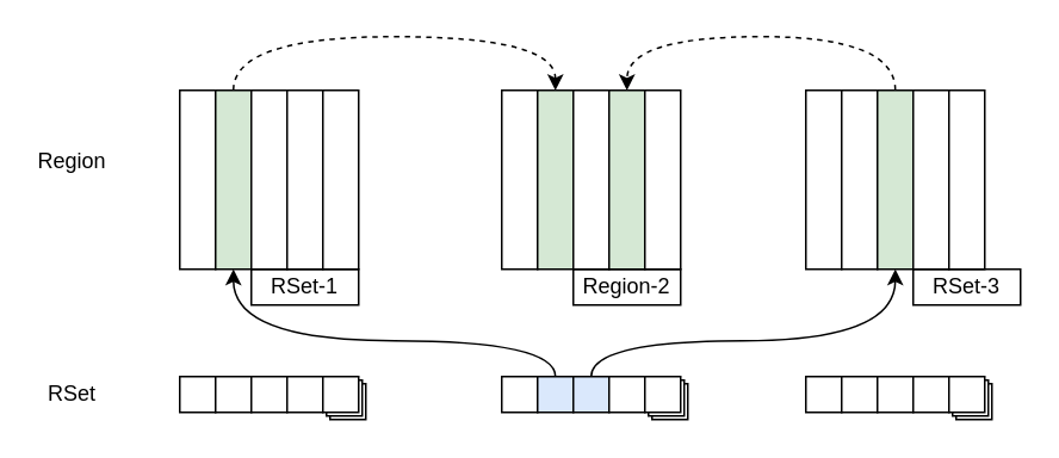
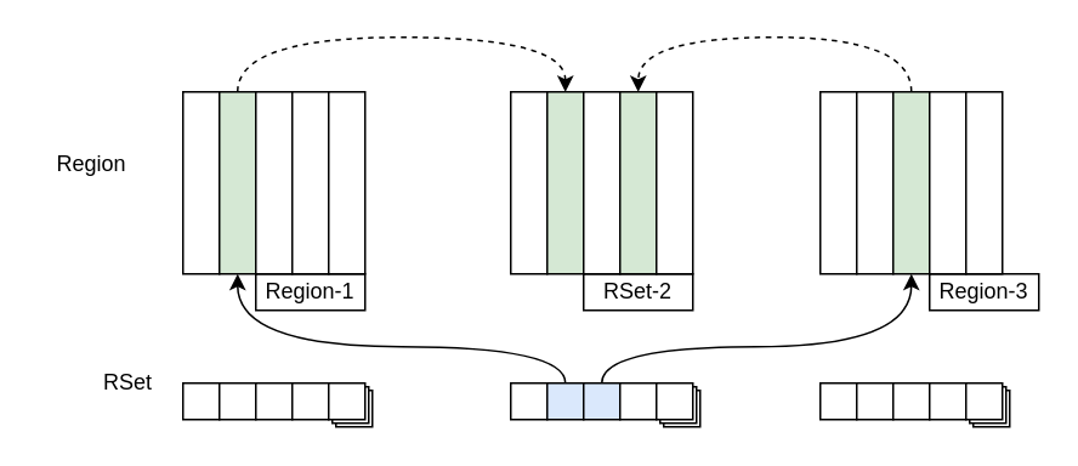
  <mxCell id="0" />
  <mxCell id="1" parent="0" />
  <mxCell id="2" value="" style="rounded=0;whiteSpace=wrap;html=1;" parent="1" vertex="1"><mxGeometry x="184" y="214" width="20" height="20" as="geometry" /></mxCell>
  <mxCell id="3" value="" style="rounded=0;whiteSpace=wrap;html=1;" parent="1" vertex="1"><mxGeometry x="182" y="212" width="20" height="20" as="geometry" /></mxCell>
  <mxCell id="4" value="" style="rounded=0;whiteSpace=wrap;html=1;" parent="1" vertex="1"><mxGeometry x="100" y="50" width="20" height="100" as="geometry" /></mxCell>
  <mxCell id="5" value="" style="rounded=0;whiteSpace=wrap;html=1;fillColor=#d5e8d4;" parent="1" vertex="1"><mxGeometry x="120" y="50" width="20" height="100" as="geometry" /></mxCell>
  <mxCell id="6" value="" style="rounded=0;whiteSpace=wrap;html=1;" parent="1" vertex="1"><mxGeometry x="140" y="50" width="20" height="100" as="geometry" /></mxCell>
  <mxCell id="7" value="" style="rounded=0;whiteSpace=wrap;html=1;" parent="1" vertex="1"><mxGeometry x="160" y="50" width="20" height="100" as="geometry" /></mxCell>
  <mxCell id="8" value="" style="rounded=0;whiteSpace=wrap;html=1;" parent="1" vertex="1"><mxGeometry x="180" y="50" width="20" height="100" as="geometry" /></mxCell>
  <mxCell id="9" value="" style="rounded=0;whiteSpace=wrap;html=1;" parent="1" vertex="1"><mxGeometry x="280" y="50" width="20" height="100" as="geometry" /></mxCell>
  <mxCell id="10" value="" style="rounded=0;whiteSpace=wrap;html=1;fillColor=#d5e8d4;" parent="1" vertex="1"><mxGeometry x="300" y="50" width="20" height="100" as="geometry" /></mxCell>
  <mxCell id="11" value="" style="rounded=0;whiteSpace=wrap;html=1;" parent="1" vertex="1"><mxGeometry x="320" y="50" width="20" height="100" as="geometry" /></mxCell>
  <mxCell id="12" value="" style="rounded=0;whiteSpace=wrap;html=1;fillColor=#d5e8d4;" parent="1" vertex="1"><mxGeometry x="340" y="50" width="20" height="100" as="geometry" /></mxCell>
  <mxCell id="13" value="" style="rounded=0;whiteSpace=wrap;html=1;" parent="1" vertex="1"><mxGeometry x="360" y="50" width="20" height="100" as="geometry" /></mxCell>
  <mxCell id="14" value="" style="rounded=0;whiteSpace=wrap;html=1;" parent="1" vertex="1"><mxGeometry x="450" y="50" width="20" height="100" as="geometry" /></mxCell>
  <mxCell id="15" value="" style="rounded=0;whiteSpace=wrap;html=1;" parent="1" vertex="1"><mxGeometry x="470" y="50" width="20" height="100" as="geometry" /></mxCell>
  <mxCell id="16" value="" style="rounded=0;whiteSpace=wrap;html=1;fillColor=#d5e8d4;" parent="1" vertex="1"><mxGeometry x="490" y="50" width="20" height="100" as="geometry" /></mxCell>
  <mxCell id="17" value="" style="rounded=0;whiteSpace=wrap;html=1;" parent="1" vertex="1"><mxGeometry x="510" y="50" width="20" height="100" as="geometry" /></mxCell>
  <mxCell id="18" value="" style="rounded=0;whiteSpace=wrap;html=1;" parent="1" vertex="1"><mxGeometry x="530" y="50" width="20" height="100" as="geometry" /></mxCell>
  <mxCell id="19" value="" style="rounded=0;whiteSpace=wrap;html=1;" parent="1" vertex="1"><mxGeometry x="100" y="210" width="20" height="20" as="geometry" /></mxCell>
  <mxCell id="20" value="" style="rounded=0;whiteSpace=wrap;html=1;" parent="1" vertex="1"><mxGeometry x="120" y="210" width="20" height="20" as="geometry" /></mxCell>
  <mxCell id="21" value="" style="rounded=0;whiteSpace=wrap;html=1;" parent="1" vertex="1"><mxGeometry x="140" y="210" width="20" height="20" as="geometry" /></mxCell>
  <mxCell id="22" value="" style="rounded=0;whiteSpace=wrap;html=1;" parent="1" vertex="1"><mxGeometry x="160" y="210" width="20" height="20" as="geometry" /></mxCell>
  <mxCell id="23" value="" style="rounded=0;whiteSpace=wrap;html=1;" parent="1" vertex="1"><mxGeometry x="180" y="210" width="20" height="20" as="geometry" /></mxCell>
  <mxCell id="24" value="" style="rounded=0;whiteSpace=wrap;html=1;" parent="1" vertex="1"><mxGeometry x="364" y="214" width="20" height="20" as="geometry" /></mxCell>
  <mxCell id="25" value="" style="rounded=0;whiteSpace=wrap;html=1;" parent="1" vertex="1"><mxGeometry x="362" y="212" width="20" height="20" as="geometry" /></mxCell>
  <mxCell id="26" value="" style="rounded=0;whiteSpace=wrap;html=1;" parent="1" vertex="1"><mxGeometry x="280" y="210" width="20" height="20" as="geometry" /></mxCell>
  <mxCell id="27" value="" style="rounded=0;whiteSpace=wrap;html=1;fillColor=#dae8fc;" parent="1" vertex="1"><mxGeometry x="300" y="210" width="20" height="20" as="geometry" /></mxCell>
  <mxCell id="28" value="" style="rounded=0;whiteSpace=wrap;html=1;fillColor=#dae8fc;" parent="1" vertex="1"><mxGeometry x="320" y="210" width="20" height="20" as="geometry" /></mxCell>
  <mxCell id="29" value="" style="rounded=0;whiteSpace=wrap;html=1;" parent="1" vertex="1"><mxGeometry x="340" y="210" width="20" height="20" as="geometry" /></mxCell>
  <mxCell id="30" value="" style="rounded=0;whiteSpace=wrap;html=1;" parent="1" vertex="1"><mxGeometry x="360" y="210" width="20" height="20" as="geometry" /></mxCell>
  <mxCell id="31" value="" style="rounded=0;whiteSpace=wrap;html=1;" parent="1" vertex="1"><mxGeometry x="534" y="214" width="20" height="20" as="geometry" /></mxCell>
  <mxCell id="32" value="" style="rounded=0;whiteSpace=wrap;html=1;" parent="1" vertex="1"><mxGeometry x="532" y="212" width="20" height="20" as="geometry" /></mxCell>
  <mxCell id="33" value="" style="rounded=0;whiteSpace=wrap;html=1;" parent="1" vertex="1"><mxGeometry x="450" y="210" width="20" height="20" as="geometry" /></mxCell>
  <mxCell id="34" value="" style="rounded=0;whiteSpace=wrap;html=1;" parent="1" vertex="1"><mxGeometry x="470" y="210" width="20" height="20" as="geometry" /></mxCell>
  <mxCell id="35" value="" style="rounded=0;whiteSpace=wrap;html=1;" parent="1" vertex="1"><mxGeometry x="490" y="210" width="20" height="20" as="geometry" /></mxCell>
  <mxCell id="36" value="" style="rounded=0;whiteSpace=wrap;html=1;" parent="1" vertex="1"><mxGeometry x="510" y="210" width="20" height="20" as="geometry" /></mxCell>
  <mxCell id="37" value="" style="rounded=0;whiteSpace=wrap;html=1;" parent="1" vertex="1"><mxGeometry x="530" y="210" width="20" height="20" as="geometry" /></mxCell>
  <mxCell id="38" value="" style="endArrow=classic;html=1;exitX=0.5;exitY=0;exitDx=0;exitDy=0;entryX=0.5;entryY=1;entryDx=0;entryDy=0;curved=1;" parent="1" source="27" target="5" edge="1"><mxGeometry width="50" height="50" relative="1" as="geometry"><mxPoint x="220" y="220" as="sourcePoint" /><mxPoint x="270" y="170" as="targetPoint" /><Array as="points"><mxPoint x="310" y="190" /><mxPoint x="130" y="190" /></Array></mxGeometry></mxCell>
  <mxCell id="39" value="" style="endArrow=classic;html=1;exitX=0.5;exitY=0;exitDx=0;exitDy=0;entryX=0.5;entryY=1;entryDx=0;entryDy=0;curved=1;" parent="1" source="28" target="16" edge="1"><mxGeometry width="50" height="50" relative="1" as="geometry"><mxPoint x="320" y="220" as="sourcePoint" /><mxPoint x="140" y="160" as="targetPoint" /><Array as="points"><mxPoint x="330" y="190" /><mxPoint x="500" y="190" /></Array></mxGeometry></mxCell>
  <mxCell id="40" value="" style="endArrow=classic;html=1;exitX=0.5;exitY=0;exitDx=0;exitDy=0;entryX=0.5;entryY=0;entryDx=0;entryDy=0;curved=1;dashed=1;" parent="1" source="5" target="10" edge="1"><mxGeometry width="50" height="50" relative="1" as="geometry"><mxPoint x="320" y="220" as="sourcePoint" /><mxPoint x="140" y="160" as="targetPoint" /><Array as="points"><mxPoint x="130" y="20" /><mxPoint x="310" y="20" /></Array></mxGeometry></mxCell>
  <mxCell id="41" value="" style="endArrow=classic;html=1;exitX=0.5;exitY=0;exitDx=0;exitDy=0;entryX=0.5;entryY=0;entryDx=0;entryDy=0;curved=1;dashed=1;" parent="1" source="16" target="12" edge="1"><mxGeometry width="50" height="50" relative="1" as="geometry"><mxPoint x="140" y="60" as="sourcePoint" /><mxPoint x="320" y="60" as="targetPoint" /><Array as="points"><mxPoint x="500" y="20" /><mxPoint x="350" y="20" /></Array></mxGeometry></mxCell>
- <mxCell id="42" value="Region" style="text;html=1;strokeColor=none;fillColor=none;align=center;verticalAlign=middle;whiteSpace=wrap;rounded=0;" parent="1" vertex="1"><mxGeometry x="20" y="80" width="40" height="20" as="geometry" /></mxCell>
- <mxCell id="43" value="RSet" style="text;html=1;strokeColor=none;fillColor=none;align=center;verticalAlign=middle;whiteSpace=wrap;rounded=0;" parent="1" vertex="1"><mxGeometry x="20" y="210" width="40" height="20" as="geometry" /></mxCell>
- <mxCell id="44" value="RSet-1" style="text;html=1;fillColor=none;align=center;verticalAlign=middle;whiteSpace=wrap;rounded=0;strokeColor=#000000;" parent="1" vertex="1"><mxGeometry x="140" y="150" width="60" height="20" as="geometry" /></mxCell>
- <mxCell id="45" value="Region-2" style="text;html=1;fillColor=none;align=center;verticalAlign=middle;whiteSpace=wrap;rounded=0;strokeColor=#000000;" parent="1" vertex="1"><mxGeometry x="320" y="150" width="60" height="20" as="geometry" /></mxCell>
- <mxCell id="46" value="RSet-3" style="text;html=1;fillColor=none;align=center;verticalAlign=middle;whiteSpace=wrap;rounded=0;strokeColor=#000000;" parent="1" vertex="1"><mxGeometry x="510" y="150" width="60" height="20" as="geometry" /></mxCell>
+ <mxCell id="42" value="Region" style="text;html=1;strokeColor=none;fillColor=none;align=center;verticalAlign=middle;whiteSpace=wrap;rounded=0;" parent="1" vertex="1"><mxGeometry x="30" y="80" width="40" height="20" as="geometry" /></mxCell>
+ <mxCell id="43" value="RSet" style="text;html=1;strokeColor=none;fillColor=none;align=center;verticalAlign=middle;whiteSpace=wrap;rounded=0;" parent="1" vertex="1"><mxGeometry x="50" y="200" width="40" height="20" as="geometry" /></mxCell>
+ <mxCell id="44" value="Region-1" style="text;html=1;fillColor=none;align=center;verticalAlign=middle;whiteSpace=wrap;rounded=0;strokeColor=#000000;" parent="1" vertex="1"><mxGeometry x="140" y="150" width="60" height="20" as="geometry" /></mxCell>
+ <mxCell id="45" value="RSet-2" style="text;html=1;fillColor=none;align=center;verticalAlign=middle;whiteSpace=wrap;rounded=0;strokeColor=#000000;" parent="1" vertex="1"><mxGeometry x="320" y="150" width="60" height="20" as="geometry" /></mxCell>
+ <mxCell id="46" value="Region-3" style="text;html=1;fillColor=none;align=center;verticalAlign=middle;whiteSpace=wrap;rounded=0;strokeColor=#000000;" parent="1" vertex="1"><mxGeometry x="510" y="150" width="60" height="20" as="geometry" /></mxCell>
